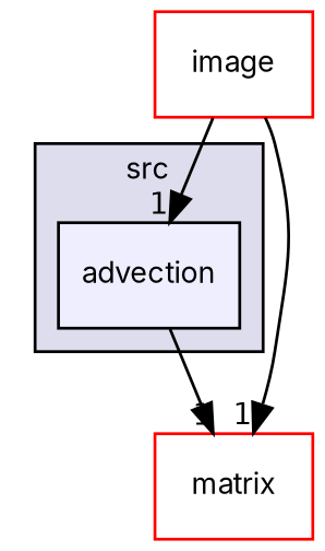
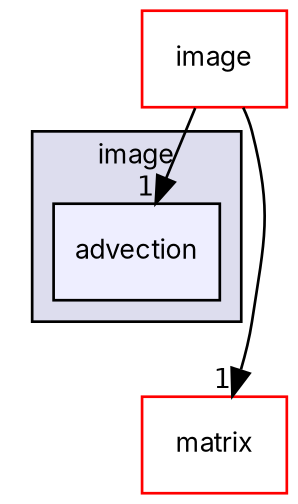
  digraph {
    compound=true
    fontname=Inter
    node [fillcolor=white fontname=Inter fontsize=10 shape=box style=filled color=red]
    edge [fontname=Inter headlabel=1 labeldistance=1.5 labelfontname=Helvetica labelfontsize=10]
    n1 [fillcolor="#eeeeff" label=advection pencolor=black color=""]
    n2 [label=matrix]
    n3 [label=image]
    subgraph cluster_1 {
      bgcolor="#ddddee"
      fontsize=10
-     label=src
+     label=image
      pencolor=black
      n1
    }
-   n1 -> n2
    n3 -> n1
    n3 -> n2
  }
